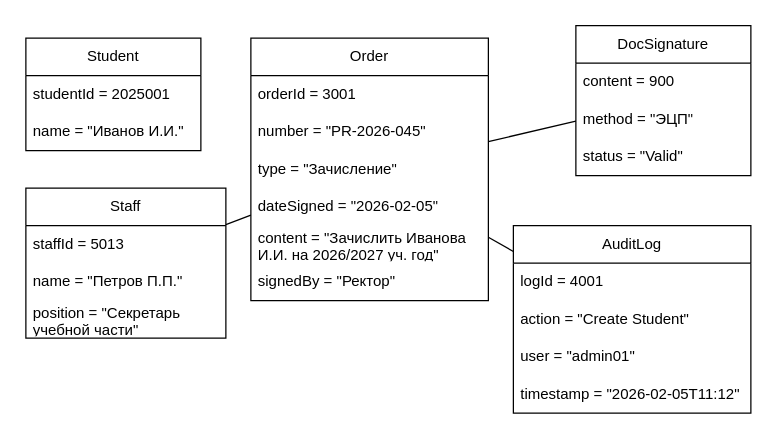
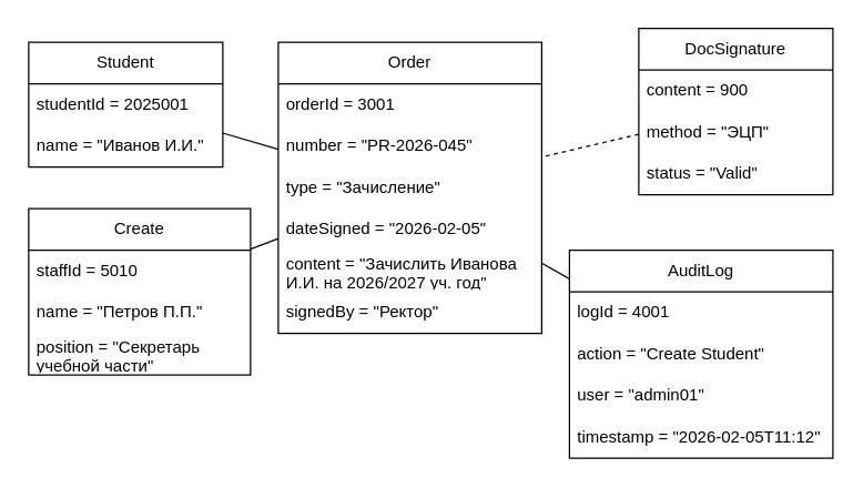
  <mxCell id="0" />
  <mxCell id="1" parent="0" />
- <mxCell id="2" value="Staff" style="swimlane;fontStyle=0;childLayout=stackLayout;horizontal=1;startSize=30;horizontalStack=0;resizeParent=1;resizeParentMax=0;resizeLast=0;collapsible=1;marginBottom=0;whiteSpace=wrap;html=1;" vertex="1" parent="1"><mxGeometry x="20" y="150" width="160" height="120" as="geometry" /></mxCell>
- <mxCell id="3" value="staffId = 5013" style="text;strokeColor=none;fillColor=none;align=left;verticalAlign=middle;spacingLeft=4;spacingRight=4;overflow=hidden;points=[[0,0.5],[1,0.5]];portConstraint=eastwest;rotatable=0;whiteSpace=wrap;html=1;" vertex="1" parent="2"><mxGeometry y="30" width="160" height="30" as="geometry" /></mxCell>
+ <mxCell id="2" value="Create" style="swimlane;fontStyle=0;childLayout=stackLayout;horizontal=1;startSize=30;horizontalStack=0;resizeParent=1;resizeParentMax=0;resizeLast=0;collapsible=1;marginBottom=0;whiteSpace=wrap;html=1;" vertex="1" parent="1"><mxGeometry x="20" y="150" width="160" height="120" as="geometry" /></mxCell>
+ <mxCell id="3" value="staffId = 5010" style="text;strokeColor=none;fillColor=none;align=left;verticalAlign=middle;spacingLeft=4;spacingRight=4;overflow=hidden;points=[[0,0.5],[1,0.5]];portConstraint=eastwest;rotatable=0;whiteSpace=wrap;html=1;" vertex="1" parent="2"><mxGeometry y="30" width="160" height="30" as="geometry" /></mxCell>
  <mxCell id="4" value="name = &quot;Петров П.П.&quot;" style="text;strokeColor=none;fillColor=none;align=left;verticalAlign=middle;spacingLeft=4;spacingRight=4;overflow=hidden;points=[[0,0.5],[1,0.5]];portConstraint=eastwest;rotatable=0;whiteSpace=wrap;html=1;" vertex="1" parent="2"><mxGeometry y="60" width="160" height="30" as="geometry" /></mxCell>
  <mxCell id="5" value="position = &quot;Секретарь учебной части&quot;" style="text;strokeColor=none;fillColor=none;align=left;verticalAlign=middle;spacingLeft=4;spacingRight=4;overflow=hidden;points=[[0,0.5],[1,0.5]];portConstraint=eastwest;rotatable=0;whiteSpace=wrap;html=1;" vertex="1" parent="2"><mxGeometry y="90" width="160" height="30" as="geometry" /></mxCell>
  <mxCell id="6" value="Student" style="swimlane;fontStyle=0;childLayout=stackLayout;horizontal=1;startSize=30;horizontalStack=0;resizeParent=1;resizeParentMax=0;resizeLast=0;collapsible=1;marginBottom=0;whiteSpace=wrap;html=1;" vertex="1" parent="1"><mxGeometry x="20" y="30" width="140" height="90" as="geometry" /></mxCell>
  <mxCell id="7" value="studentId = 2025001" style="text;strokeColor=none;fillColor=none;align=left;verticalAlign=middle;spacingLeft=4;spacingRight=4;overflow=hidden;points=[[0,0.5],[1,0.5]];portConstraint=eastwest;rotatable=0;whiteSpace=wrap;html=1;" vertex="1" parent="6"><mxGeometry y="30" width="140" height="30" as="geometry" /></mxCell>
  <mxCell id="8" value="name = &quot;Иванов И.И.&quot;" style="text;strokeColor=none;fillColor=none;align=left;verticalAlign=middle;spacingLeft=4;spacingRight=4;overflow=hidden;points=[[0,0.5],[1,0.5]];portConstraint=eastwest;rotatable=0;whiteSpace=wrap;html=1;" vertex="1" parent="6"><mxGeometry y="60" width="140" height="30" as="geometry" /></mxCell>
  <mxCell id="9" value="Order" style="swimlane;fontStyle=0;childLayout=stackLayout;horizontal=1;startSize=30;horizontalStack=0;resizeParent=1;resizeParentMax=0;resizeLast=0;collapsible=1;marginBottom=0;whiteSpace=wrap;html=1;" vertex="1" parent="1"><mxGeometry x="200" y="30" width="190" height="210" as="geometry" /></mxCell>
  <mxCell id="10" value="orderId = 3001" style="text;strokeColor=none;fillColor=none;align=left;verticalAlign=middle;spacingLeft=4;spacingRight=4;overflow=hidden;points=[[0,0.5],[1,0.5]];portConstraint=eastwest;rotatable=0;whiteSpace=wrap;html=1;" vertex="1" parent="9"><mxGeometry y="30" width="190" height="30" as="geometry" /></mxCell>
  <mxCell id="11" value="number = &quot;PR-2026-045&quot;" style="text;strokeColor=none;fillColor=none;align=left;verticalAlign=middle;spacingLeft=4;spacingRight=4;overflow=hidden;points=[[0,0.5],[1,0.5]];portConstraint=eastwest;rotatable=0;whiteSpace=wrap;html=1;" vertex="1" parent="9"><mxGeometry y="60" width="190" height="30" as="geometry" /></mxCell>
  <mxCell id="12" value="type = &quot;Зачисление&quot;" style="text;strokeColor=none;fillColor=none;align=left;verticalAlign=middle;spacingLeft=4;spacingRight=4;overflow=hidden;points=[[0,0.5],[1,0.5]];portConstraint=eastwest;rotatable=0;whiteSpace=wrap;html=1;" vertex="1" parent="9"><mxGeometry y="90" width="190" height="30" as="geometry" /></mxCell>
  <mxCell id="13" value="dateSigned = &quot;2026-02-05&quot;" style="text;strokeColor=none;fillColor=none;align=left;verticalAlign=middle;spacingLeft=4;spacingRight=4;overflow=hidden;points=[[0,0.5],[1,0.5]];portConstraint=eastwest;rotatable=0;whiteSpace=wrap;html=1;" vertex="1" parent="9"><mxGeometry y="120" width="190" height="30" as="geometry" /></mxCell>
  <mxCell id="14" value="content = &quot;Зачислить Иванова И.И. на 2026/2027 уч. год&quot;" style="text;strokeColor=none;fillColor=none;align=left;verticalAlign=middle;spacingLeft=4;spacingRight=4;overflow=hidden;points=[[0,0.5],[1,0.5]];portConstraint=eastwest;rotatable=0;whiteSpace=wrap;html=1;" vertex="1" parent="9"><mxGeometry y="150" width="190" height="30" as="geometry" /></mxCell>
  <mxCell id="15" value="signedBy = &quot;Ректор&quot;" style="text;strokeColor=none;fillColor=none;align=left;verticalAlign=middle;spacingLeft=4;spacingRight=4;overflow=hidden;points=[[0,0.5],[1,0.5]];portConstraint=eastwest;rotatable=0;whiteSpace=wrap;html=1;" vertex="1" parent="9"><mxGeometry y="180" width="190" height="30" as="geometry" /></mxCell>
  <mxCell id="16" value="DocSignature" style="swimlane;fontStyle=0;childLayout=stackLayout;horizontal=1;startSize=30;horizontalStack=0;resizeParent=1;resizeParentMax=0;resizeLast=0;collapsible=1;marginBottom=0;whiteSpace=wrap;html=1;" vertex="1" parent="1"><mxGeometry x="460" y="20" width="140" height="120" as="geometry" /></mxCell>
  <mxCell id="17" value="content = 900" style="text;strokeColor=none;fillColor=none;align=left;verticalAlign=middle;spacingLeft=4;spacingRight=4;overflow=hidden;points=[[0,0.5],[1,0.5]];portConstraint=eastwest;rotatable=0;whiteSpace=wrap;html=1;" vertex="1" parent="16"><mxGeometry y="30" width="140" height="30" as="geometry" /></mxCell>
  <mxCell id="18" value="method = &quot;ЭЦП&quot;" style="text;strokeColor=none;fillColor=none;align=left;verticalAlign=middle;spacingLeft=4;spacingRight=4;overflow=hidden;points=[[0,0.5],[1,0.5]];portConstraint=eastwest;rotatable=0;whiteSpace=wrap;html=1;" vertex="1" parent="16"><mxGeometry y="60" width="140" height="30" as="geometry" /></mxCell>
  <mxCell id="19" value="status = &quot;Valid&quot;" style="text;strokeColor=none;fillColor=none;align=left;verticalAlign=middle;spacingLeft=4;spacingRight=4;overflow=hidden;points=[[0,0.5],[1,0.5]];portConstraint=eastwest;rotatable=0;whiteSpace=wrap;html=1;" vertex="1" parent="16"><mxGeometry y="90" width="140" height="30" as="geometry" /></mxCell>
  <mxCell id="20" value="AuditLog" style="swimlane;fontStyle=0;childLayout=stackLayout;horizontal=1;startSize=30;horizontalStack=0;resizeParent=1;resizeParentMax=0;resizeLast=0;collapsible=1;marginBottom=0;whiteSpace=wrap;html=1;" vertex="1" parent="1"><mxGeometry x="410" y="180" width="190" height="150" as="geometry" /></mxCell>
  <mxCell id="21" value="logId = 4001" style="text;strokeColor=none;fillColor=none;align=left;verticalAlign=middle;spacingLeft=4;spacingRight=4;overflow=hidden;points=[[0,0.5],[1,0.5]];portConstraint=eastwest;rotatable=0;whiteSpace=wrap;html=1;" vertex="1" parent="20"><mxGeometry y="30" width="190" height="30" as="geometry" /></mxCell>
  <mxCell id="22" value="action = &quot;Create&amp;nbsp;&lt;span style=&quot;text-align: center;&quot;&gt;Student&lt;/span&gt;&quot;" style="text;strokeColor=none;fillColor=none;align=left;verticalAlign=middle;spacingLeft=4;spacingRight=4;overflow=hidden;points=[[0,0.5],[1,0.5]];portConstraint=eastwest;rotatable=0;whiteSpace=wrap;html=1;" vertex="1" parent="20"><mxGeometry y="60" width="190" height="30" as="geometry" /></mxCell>
  <mxCell id="23" value="user = &quot;admin01&quot;" style="text;strokeColor=none;fillColor=none;align=left;verticalAlign=middle;spacingLeft=4;spacingRight=4;overflow=hidden;points=[[0,0.5],[1,0.5]];portConstraint=eastwest;rotatable=0;whiteSpace=wrap;html=1;" vertex="1" parent="20"><mxGeometry y="90" width="190" height="30" as="geometry" /></mxCell>
  <mxCell id="24" value="timestamp = &quot;2026-02-05T11:12&quot;" style="text;strokeColor=none;fillColor=none;align=left;verticalAlign=middle;spacingLeft=4;spacingRight=4;overflow=hidden;points=[[0,0.5],[1,0.5]];portConstraint=eastwest;rotatable=0;whiteSpace=wrap;html=1;" vertex="1" parent="20"><mxGeometry y="120" width="190" height="30" as="geometry" /></mxCell>
+ <mxCell id="25" value="" style="endArrow=none;html=1;rounded=0;" edge="1" parent="1" source="6" target="9"><mxGeometry width="50" height="50" relative="1" as="geometry"><mxPoint x="80" y="200" as="sourcePoint" /><mxPoint x="130" y="150" as="targetPoint" /></mxGeometry></mxCell>
  <mxCell id="26" value="" style="endArrow=none;html=1;rounded=0;" edge="1" parent="1" source="2" target="9"><mxGeometry width="50" height="50" relative="1" as="geometry"><mxPoint x="50" y="240" as="sourcePoint" /><mxPoint x="100" y="190" as="targetPoint" /></mxGeometry></mxCell>
  <mxCell id="27" value="" style="endArrow=none;html=1;rounded=0;" edge="1" parent="1" source="20" target="9"><mxGeometry width="50" height="50" relative="1" as="geometry"><mxPoint x="70" y="170" as="sourcePoint" /><mxPoint x="120" y="120" as="targetPoint" /></mxGeometry></mxCell>
- <mxCell id="28" value="" style="endArrow=none;html=1;rounded=0;" edge="1" parent="1" source="16" target="9"><mxGeometry width="50" height="50" relative="1" as="geometry"><mxPoint x="490" y="250" as="sourcePoint" /><mxPoint x="540" y="200" as="targetPoint" /></mxGeometry></mxCell>
+ <mxCell id="28" value="" style="endArrow=none;html=1;rounded=0;dashed=1;" edge="1" parent="1" source="16" target="9"><mxGeometry width="50" height="50" relative="1" as="geometry"><mxPoint x="490" y="250" as="sourcePoint" /><mxPoint x="540" y="200" as="targetPoint" /></mxGeometry></mxCell>
